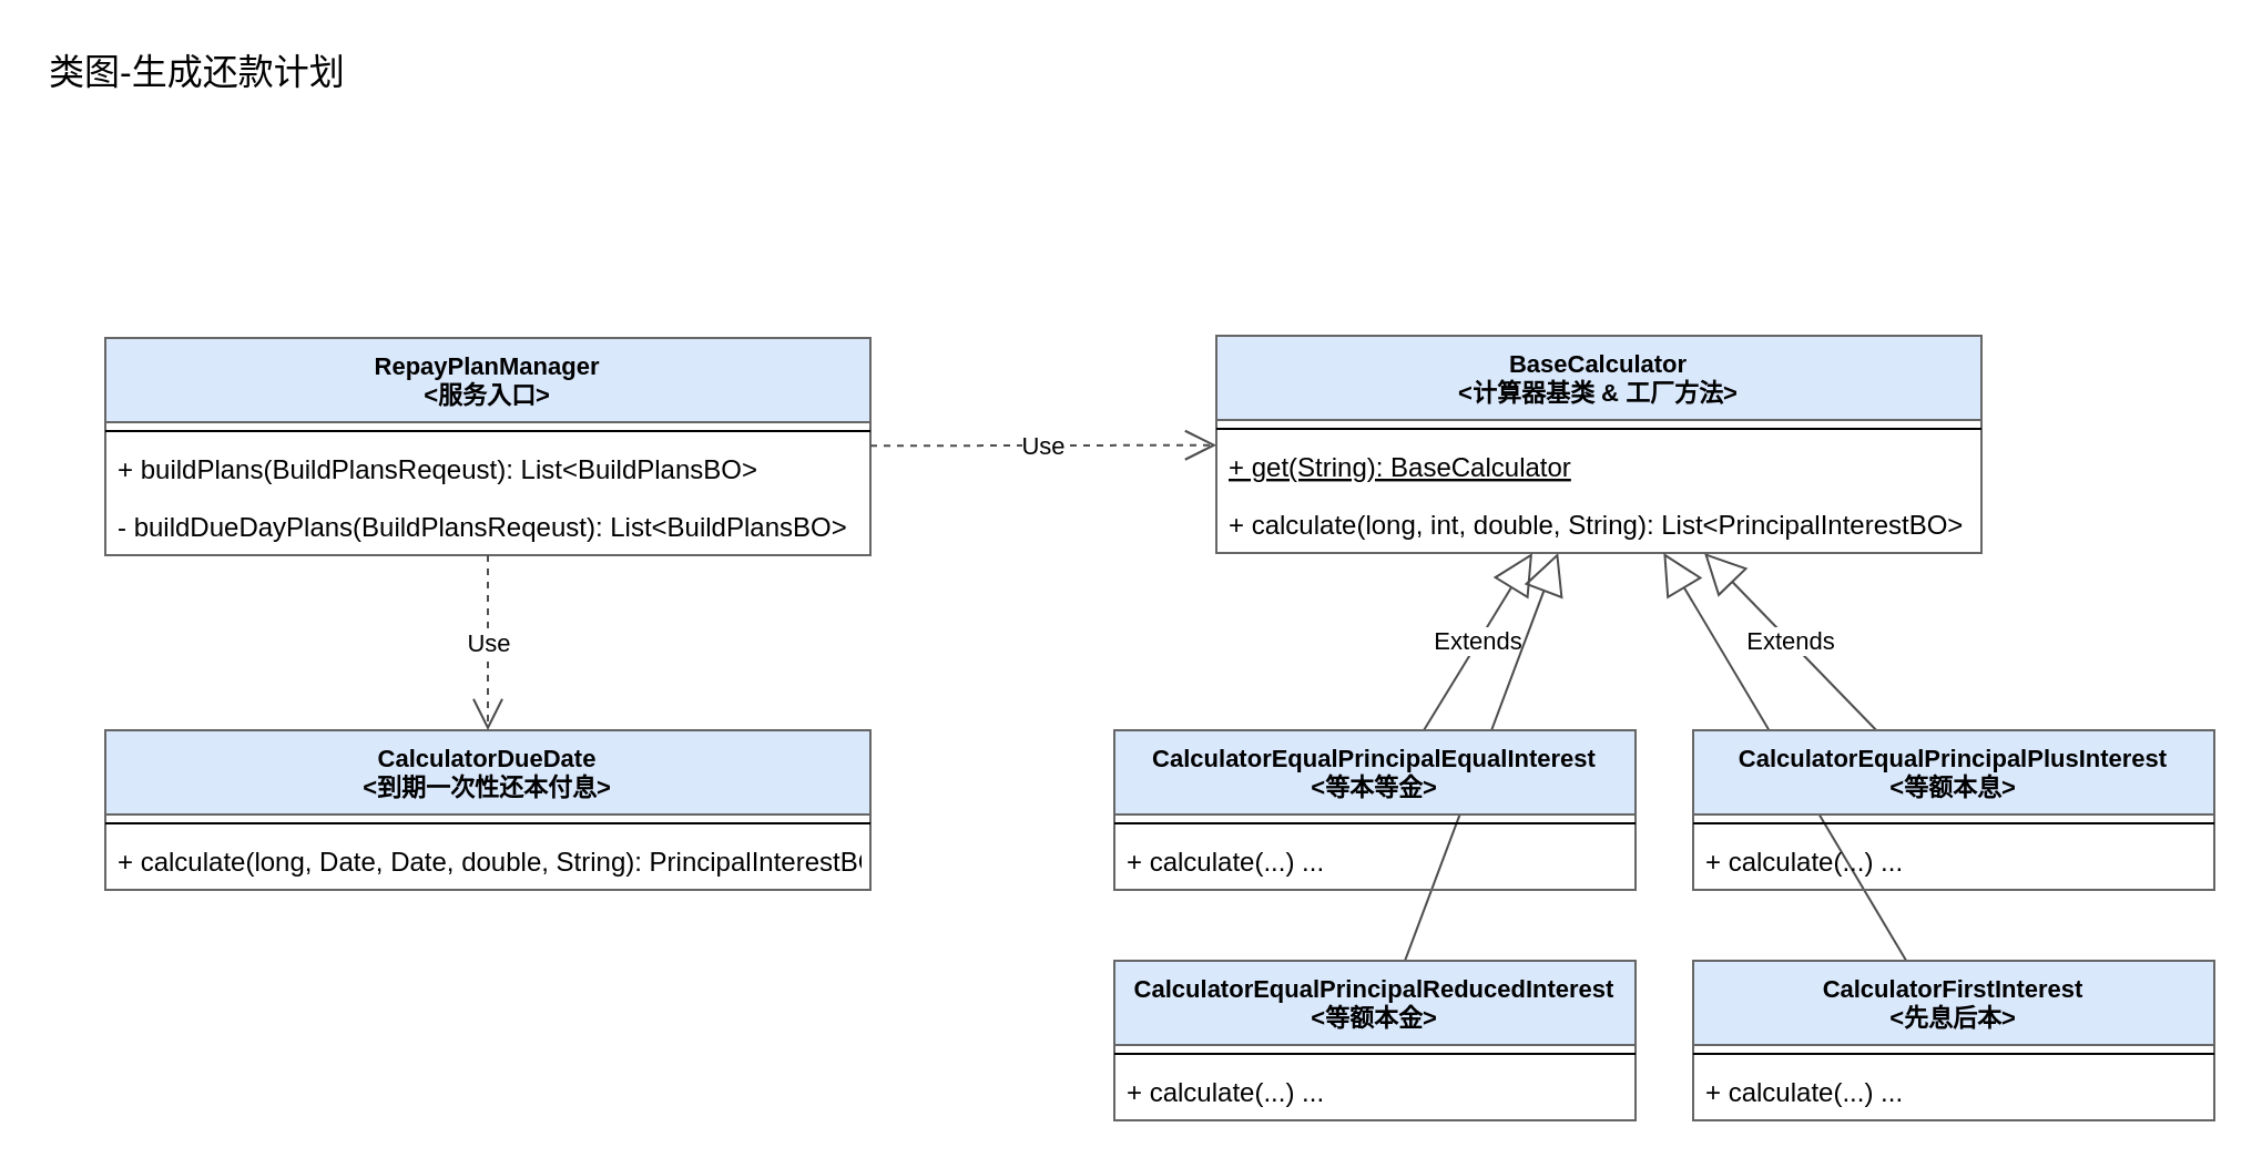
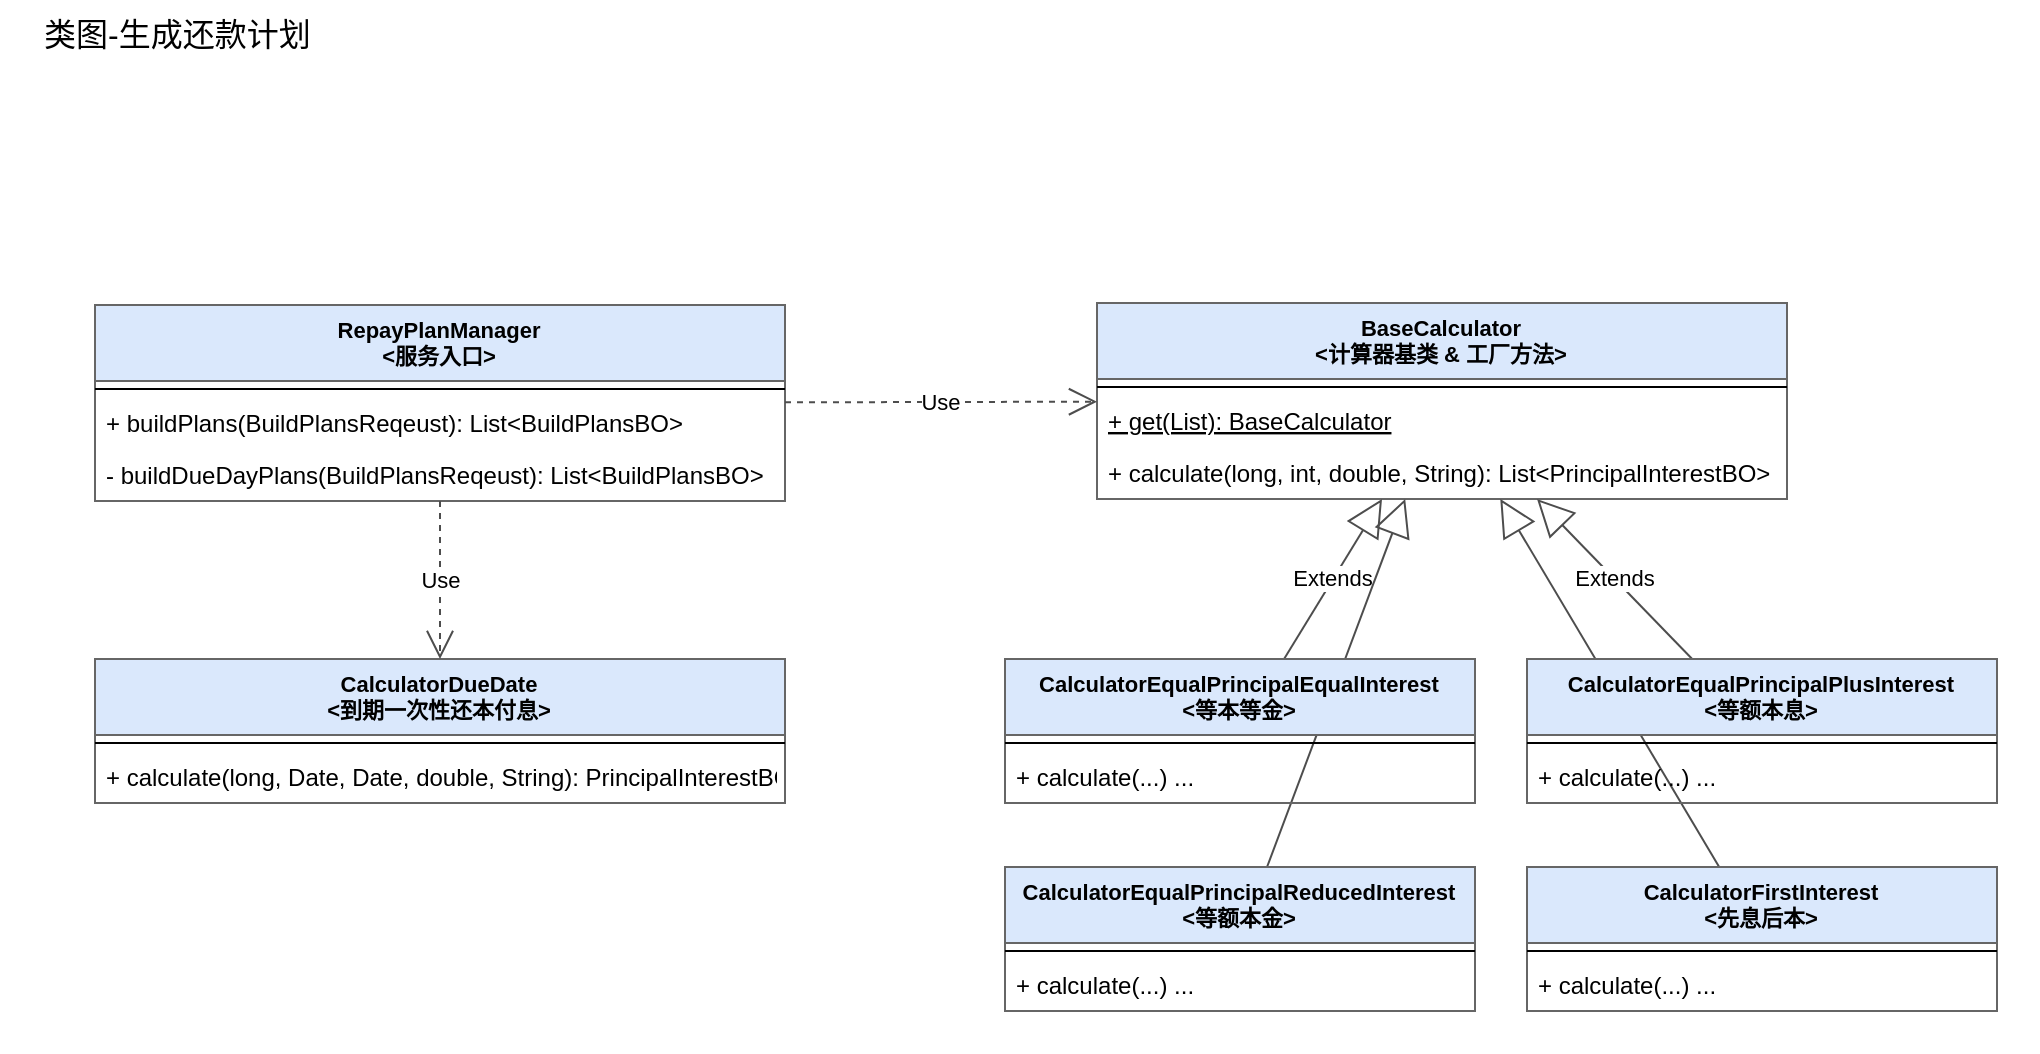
  <mxCell id="0" />
  <mxCell id="1" parent="0" />
- <mxCell id="2" value="类图-生成还款计划" style="text;html=1;resizable=0;points=[];autosize=1;align=left;verticalAlign=top;spacingTop=-4;fontSize=16;fontColor=#000;fontStyle=0;spacingBottom=0;" parent="1" vertex="1"><mxGeometry x="20" y="20" width="143" height="19" as="geometry" /></mxCell>
+ <mxCell id="2" value="类图-生成还款计划" style="text;html=1;resizable=0;points=[];autosize=1;align=left;verticalAlign=top;spacingTop=-4;fontSize=16;fontColor=#000;fontStyle=0;spacingBottom=0;" parent="1" vertex="1"><mxGeometry x="20" y="5" width="143" height="19" as="geometry" /></mxCell>
  <mxCell id="3" value="RepayPlanManager&#10;&lt;服务入口&gt;" style="swimlane;fontStyle=1;align=center;verticalAlign=top;childLayout=stackLayout;horizontal=1;startSize=38;horizontalStack=0;resizeParent=1;resizeParentMax=0;resizeLast=0;collapsible=1;marginBottom=0;rounded=0;strokeColor=#666666;fillColor=#DAE8FC;fontSize=11;fontColor=#000;" parent="1" vertex="1"><mxGeometry x="47" y="152" width="345" height="98" as="geometry" /></mxCell>
  <mxCell id="4" value="" style="line;strokeWidth=1;fillColor=none;align=left;verticalAlign=middle;spacingTop=-1;spacingLeft=3;spacingRight=3;rotatable=0;labelPosition=right;points=[];portConstraint=eastwest;" parent="3" vertex="1"><mxGeometry y="38" width="345" height="8" as="geometry" /></mxCell>
  <mxCell id="5" value="+ buildPlans(BuildPlansReqeust): List&lt;BuildPlansBO&gt;" style="text;strokeColor=none;fillColor=none;align=left;verticalAlign=top;spacingLeft=4;spacingRight=4;overflow=hidden;rotatable=0;points=[[0,0.5],[1,0.5]];portConstraint=eastwest;" parent="3" vertex="1"><mxGeometry y="46" width="345" height="26" as="geometry" /></mxCell>
  <mxCell id="6" value="- buildDueDayPlans(BuildPlansReqeust): List&lt;BuildPlansBO&gt;" style="text;strokeColor=none;fillColor=none;align=left;verticalAlign=top;spacingLeft=4;spacingRight=4;overflow=hidden;rotatable=0;points=[[0,0.5],[1,0.5]];portConstraint=eastwest;" parent="3" vertex="1"><mxGeometry y="72" width="345" height="26" as="geometry" /></mxCell>
  <mxCell id="7" value="BaseCalculator&#10;&lt;计算器基类 &amp; 工厂方法&gt;" style="swimlane;fontStyle=1;align=center;verticalAlign=top;childLayout=stackLayout;horizontal=1;startSize=38;horizontalStack=0;resizeParent=1;resizeParentMax=0;resizeLast=0;collapsible=1;marginBottom=0;rounded=0;strokeColor=#666666;fillColor=#DAE8FC;fontSize=11;fontColor=#000;" parent="1" vertex="1"><mxGeometry x="548" y="151" width="345" height="98" as="geometry" /></mxCell>
  <mxCell id="8" value="" style="line;strokeWidth=1;fillColor=none;align=left;verticalAlign=middle;spacingTop=-1;spacingLeft=3;spacingRight=3;rotatable=0;labelPosition=right;points=[];portConstraint=eastwest;" parent="7" vertex="1"><mxGeometry y="38" width="345" height="8" as="geometry" /></mxCell>
- <mxCell id="9" value="+ get(String): BaseCalculator" style="text;strokeColor=none;fillColor=none;align=left;verticalAlign=top;spacingLeft=4;spacingRight=4;overflow=hidden;rotatable=0;points=[[0,0.5],[1,0.5]];portConstraint=eastwest;fontStyle=4" parent="7" vertex="1"><mxGeometry y="46" width="345" height="26" as="geometry" /></mxCell>
+ <mxCell id="9" value="+ get(List): BaseCalculator" style="text;strokeColor=none;fillColor=none;align=left;verticalAlign=top;spacingLeft=4;spacingRight=4;overflow=hidden;rotatable=0;points=[[0,0.5],[1,0.5]];portConstraint=eastwest;fontStyle=4" parent="7" vertex="1"><mxGeometry y="46" width="345" height="26" as="geometry" /></mxCell>
  <mxCell id="10" value="+ calculate(long, int, double, String): List&lt;PrincipalInterestBO&gt;" style="text;strokeColor=none;fillColor=none;align=left;verticalAlign=top;spacingLeft=4;spacingRight=4;overflow=hidden;rotatable=0;points=[[0,0.5],[1,0.5]];portConstraint=eastwest;" parent="7" vertex="1"><mxGeometry y="72" width="345" height="26" as="geometry" /></mxCell>
  <mxCell id="11" value="CalculatorDueDate&#10;&lt;到期一次性还本付息&gt;" style="swimlane;fontStyle=1;align=center;verticalAlign=top;childLayout=stackLayout;horizontal=1;startSize=38;horizontalStack=0;resizeParent=1;resizeParentMax=0;resizeLast=0;collapsible=1;marginBottom=0;rounded=0;strokeColor=#666666;fillColor=#DAE8FC;fontSize=11;fontColor=#000;" parent="1" vertex="1"><mxGeometry x="47" y="329" width="345" height="72" as="geometry" /></mxCell>
  <mxCell id="12" value="" style="line;strokeWidth=1;fillColor=none;align=left;verticalAlign=middle;spacingTop=-1;spacingLeft=3;spacingRight=3;rotatable=0;labelPosition=right;points=[];portConstraint=eastwest;" parent="11" vertex="1"><mxGeometry y="38" width="345" height="8" as="geometry" /></mxCell>
  <mxCell id="13" value="+ calculate(long, Date, Date, double, String): PrincipalInterestBO" style="text;strokeColor=none;fillColor=none;align=left;verticalAlign=top;spacingLeft=4;spacingRight=4;overflow=hidden;rotatable=0;points=[[0,0.5],[1,0.5]];portConstraint=eastwest;" parent="11" vertex="1"><mxGeometry y="46" width="345" height="26" as="geometry" /></mxCell>
  <mxCell id="14" value="Use" style="endArrow=open;endSize=12;dashed=1;html=1;strokeColor=#4D4D4D;strokeWidth=1;fontSize=11;fontColor=#000;align=center;" parent="1" source="3" target="11" edge="1"><mxGeometry width="160" relative="1" as="geometry"><mxPoint x="164" y="510" as="sourcePoint" /><mxPoint x="324" y="510" as="targetPoint" /></mxGeometry></mxCell>
  <mxCell id="15" value="Use" style="endArrow=open;endSize=12;dashed=1;html=1;strokeColor=#4D4D4D;strokeWidth=1;fontSize=11;fontColor=#000;align=center;" parent="1" source="3" target="7" edge="1"><mxGeometry width="160" relative="1" as="geometry"><mxPoint x="458" y="538" as="sourcePoint" /><mxPoint x="618" y="538" as="targetPoint" /></mxGeometry></mxCell>
  <mxCell id="16" value="Extends" style="endArrow=block;endSize=16;endFill=0;html=1;strokeColor=#4D4D4D;strokeWidth=1;fontSize=11;fontColor=#000;align=center;" parent="1" source="20" target="7" edge="1"><mxGeometry width="160" relative="1" as="geometry"><mxPoint x="407" y="581" as="sourcePoint" /><mxPoint x="567" y="581" as="targetPoint" /></mxGeometry></mxCell>
  <mxCell id="17" value="Extends" style="endArrow=block;endSize=16;endFill=0;html=1;strokeColor=#4D4D4D;strokeWidth=1;fontSize=11;fontColor=#000;align=center;" parent="1" source="23" target="7" edge="1"><mxGeometry width="160" relative="1" as="geometry"><mxPoint x="651.536" y="339" as="sourcePoint" /><mxPoint x="700.506" y="259" as="targetPoint" /></mxGeometry></mxCell>
  <mxCell id="18" value="Extends" style="endArrow=block;endSize=16;endFill=0;html=1;strokeColor=#4D4D4D;strokeWidth=1;fontSize=11;fontColor=#000;align=center;" parent="1" source="26" target="7" edge="1"><mxGeometry width="160" relative="1" as="geometry"><mxPoint x="661.536" y="349" as="sourcePoint" /><mxPoint x="710.506" y="269" as="targetPoint" /></mxGeometry></mxCell>
  <mxCell id="19" value="Extends" style="endArrow=block;endSize=16;endFill=0;html=1;strokeColor=#4D4D4D;strokeWidth=1;fontSize=11;fontColor=#000;align=center;" parent="1" source="29" target="7" edge="1"><mxGeometry width="160" relative="1" as="geometry"><mxPoint x="671.536" y="359" as="sourcePoint" /><mxPoint x="720.506" y="279" as="targetPoint" /></mxGeometry></mxCell>
  <mxCell id="20" value="CalculatorEqualPrincipalEqualInterest&#10;&lt;等本等金&gt;" style="swimlane;fontStyle=1;align=center;verticalAlign=top;childLayout=stackLayout;horizontal=1;startSize=38;horizontalStack=0;resizeParent=1;resizeParentMax=0;resizeLast=0;collapsible=1;marginBottom=0;rounded=0;strokeColor=#666666;fillColor=#DAE8FC;fontSize=11;fontColor=#000;" parent="1" vertex="1"><mxGeometry x="502" y="329" width="235" height="72" as="geometry" /></mxCell>
  <mxCell id="21" value="" style="line;strokeWidth=1;fillColor=none;align=left;verticalAlign=middle;spacingTop=-1;spacingLeft=3;spacingRight=3;rotatable=0;labelPosition=right;points=[];portConstraint=eastwest;" parent="20" vertex="1"><mxGeometry y="38" width="235" height="8" as="geometry" /></mxCell>
  <mxCell id="22" value="+ calculate(...) ..." style="text;strokeColor=none;fillColor=none;align=left;verticalAlign=top;spacingLeft=4;spacingRight=4;overflow=hidden;rotatable=0;points=[[0,0.5],[1,0.5]];portConstraint=eastwest;" parent="20" vertex="1"><mxGeometry y="46" width="235" height="26" as="geometry" /></mxCell>
  <mxCell id="23" value="CalculatorEqualPrincipalPlusInterest&#10;&lt;等额本息&gt;" style="swimlane;fontStyle=1;align=center;verticalAlign=top;childLayout=stackLayout;horizontal=1;startSize=38;horizontalStack=0;resizeParent=1;resizeParentMax=0;resizeLast=0;collapsible=1;marginBottom=0;rounded=0;strokeColor=#666666;fillColor=#DAE8FC;fontSize=11;fontColor=#000;" parent="1" vertex="1"><mxGeometry x="763" y="329" width="235" height="72" as="geometry" /></mxCell>
  <mxCell id="24" value="" style="line;strokeWidth=1;fillColor=none;align=left;verticalAlign=middle;spacingTop=-1;spacingLeft=3;spacingRight=3;rotatable=0;labelPosition=right;points=[];portConstraint=eastwest;" parent="23" vertex="1"><mxGeometry y="38" width="235" height="8" as="geometry" /></mxCell>
  <mxCell id="25" value="+ calculate(...) ..." style="text;strokeColor=none;fillColor=none;align=left;verticalAlign=top;spacingLeft=4;spacingRight=4;overflow=hidden;rotatable=0;points=[[0,0.5],[1,0.5]];portConstraint=eastwest;" parent="23" vertex="1"><mxGeometry y="46" width="235" height="26" as="geometry" /></mxCell>
  <mxCell id="26" value="CalculatorEqualPrincipalReducedInterest&#10;&lt;等额本金&gt;" style="swimlane;fontStyle=1;align=center;verticalAlign=top;childLayout=stackLayout;horizontal=1;startSize=38;horizontalStack=0;resizeParent=1;resizeParentMax=0;resizeLast=0;collapsible=1;marginBottom=0;rounded=0;strokeColor=#666666;fillColor=#DAE8FC;fontSize=11;fontColor=#000;" parent="1" vertex="1"><mxGeometry x="502" y="433" width="235" height="72" as="geometry" /></mxCell>
  <mxCell id="27" value="" style="line;strokeWidth=1;fillColor=none;align=left;verticalAlign=middle;spacingTop=-1;spacingLeft=3;spacingRight=3;rotatable=0;labelPosition=right;points=[];portConstraint=eastwest;" parent="26" vertex="1"><mxGeometry y="38" width="235" height="8" as="geometry" /></mxCell>
  <mxCell id="28" value="+ calculate(...) ..." style="text;strokeColor=none;fillColor=none;align=left;verticalAlign=top;spacingLeft=4;spacingRight=4;overflow=hidden;rotatable=0;points=[[0,0.5],[1,0.5]];portConstraint=eastwest;" parent="26" vertex="1"><mxGeometry y="46" width="235" height="26" as="geometry" /></mxCell>
  <mxCell id="29" value="CalculatorFirstInterest&#10;&lt;先息后本&gt;" style="swimlane;fontStyle=1;align=center;verticalAlign=top;childLayout=stackLayout;horizontal=1;startSize=38;horizontalStack=0;resizeParent=1;resizeParentMax=0;resizeLast=0;collapsible=1;marginBottom=0;rounded=0;strokeColor=#666666;fillColor=#DAE8FC;fontSize=11;fontColor=#000;" parent="1" vertex="1"><mxGeometry x="763" y="433" width="235" height="72" as="geometry" /></mxCell>
  <mxCell id="30" value="" style="line;strokeWidth=1;fillColor=none;align=left;verticalAlign=middle;spacingTop=-1;spacingLeft=3;spacingRight=3;rotatable=0;labelPosition=right;points=[];portConstraint=eastwest;" parent="29" vertex="1"><mxGeometry y="38" width="235" height="8" as="geometry" /></mxCell>
  <mxCell id="31" value="+ calculate(...) ..." style="text;strokeColor=none;fillColor=none;align=left;verticalAlign=top;spacingLeft=4;spacingRight=4;overflow=hidden;rotatable=0;points=[[0,0.5],[1,0.5]];portConstraint=eastwest;" parent="29" vertex="1"><mxGeometry y="46" width="235" height="26" as="geometry" /></mxCell>
